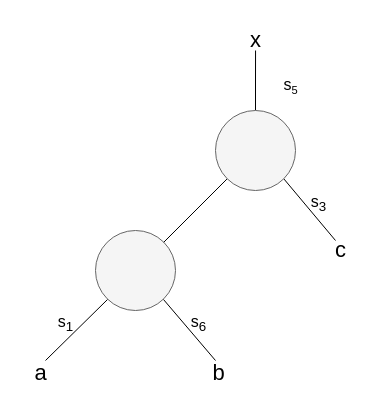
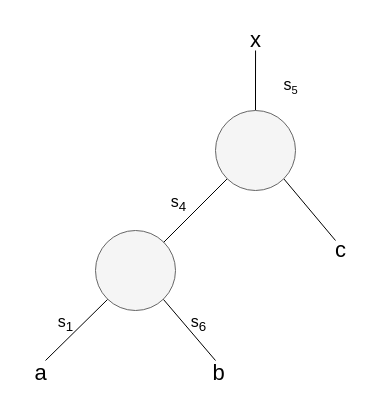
  <mxCell id="0" />
  <mxCell id="1" parent="0" />
  <mxCell id="2" value="" style="ellipse;whiteSpace=wrap;html=1;aspect=fixed;fillColor=#f5f5f5;fontColor=#333333;strokeColor=#666666;" vertex="1" parent="1"><mxGeometry x="95" y="230" width="80" height="80" as="geometry" /></mxCell>
  <mxCell id="3" style="rounded=0;orthogonalLoop=1;jettySize=auto;html=1;exitX=0;exitY=1;exitDx=0;exitDy=0;entryX=1;entryY=0;entryDx=0;entryDy=0;startArrow=none;startFill=0;strokeColor=default;endArrow=none;endFill=0;" edge="1" parent="1" source="6" target="2"><mxGeometry relative="1" as="geometry" /></mxCell>
  <mxCell id="4" style="rounded=0;orthogonalLoop=1;jettySize=auto;html=1;exitX=1;exitY=1;exitDx=0;exitDy=0;endArrow=none;endFill=0;" edge="1" parent="1" source="6"><mxGeometry relative="1" as="geometry"><mxPoint x="335" y="240" as="targetPoint" /></mxGeometry></mxCell>
  <mxCell id="5" style="edgeStyle=orthogonalEdgeStyle;rounded=0;orthogonalLoop=1;jettySize=auto;html=1;exitX=0.5;exitY=0;exitDx=0;exitDy=0;endArrow=none;endFill=0;" edge="1" parent="1" source="6"><mxGeometry relative="1" as="geometry"><mxPoint x="255.061" y="50" as="targetPoint" /></mxGeometry></mxCell>
  <mxCell id="6" value="" style="ellipse;whiteSpace=wrap;html=1;aspect=fixed;fillColor=#f5f5f5;fontColor=#333333;strokeColor=#666666;" vertex="1" parent="1"><mxGeometry x="215" y="110" width="80" height="80" as="geometry" /></mxCell>
  <mxCell id="7" value="&lt;font style=&quot;font-size: 22px;&quot;&gt;c&lt;/font&gt;" style="text;html=1;align=center;verticalAlign=middle;resizable=0;points=[];autosize=1;strokeColor=none;fillColor=none;" vertex="1" parent="1"><mxGeometry x="325" y="230" width="30" height="40" as="geometry" /></mxCell>
  <mxCell id="8" style="rounded=0;orthogonalLoop=1;jettySize=auto;html=1;exitX=0;exitY=1;exitDx=0;exitDy=0;startArrow=none;startFill=0;strokeColor=default;endArrow=none;endFill=0;" edge="1" parent="1"><mxGeometry relative="1" as="geometry"><mxPoint x="107" y="299" as="sourcePoint" /><mxPoint x="45" y="360" as="targetPoint" /></mxGeometry></mxCell>
  <mxCell id="9" style="rounded=0;orthogonalLoop=1;jettySize=auto;html=1;exitX=1;exitY=1;exitDx=0;exitDy=0;endArrow=none;endFill=0;" edge="1" parent="1"><mxGeometry relative="1" as="geometry"><mxPoint x="215" y="360" as="targetPoint" /><mxPoint x="163" y="299" as="sourcePoint" /></mxGeometry></mxCell>
  <mxCell id="10" value="&lt;font style=&quot;font-size: 22px;&quot;&gt;a&lt;/font&gt;" style="text;html=1;align=center;verticalAlign=middle;resizable=0;points=[];autosize=1;strokeColor=none;fillColor=none;" vertex="1" parent="1"><mxGeometry x="20" y="353" width="40" height="40" as="geometry" /></mxCell>
  <mxCell id="11" value="&lt;font style=&quot;font-size: 22px;&quot;&gt;b&lt;/font&gt;" style="text;html=1;align=center;verticalAlign=middle;resizable=0;points=[];autosize=1;strokeColor=none;fillColor=none;" vertex="1" parent="1"><mxGeometry x="198" y="353" width="40" height="40" as="geometry" /></mxCell>
  <mxCell id="12" value="&lt;font style=&quot;font-size: 16px;&quot;&gt;s&lt;sub&gt;1&lt;/sub&gt;&lt;/font&gt;" style="text;html=1;align=center;verticalAlign=middle;resizable=0;points=[];autosize=1;strokeColor=none;fillColor=none;" vertex="1" parent="1"><mxGeometry x="45" y="303" width="40" height="40" as="geometry" /></mxCell>
  <mxCell id="13" value="&lt;font style=&quot;font-size: 16px;&quot;&gt;s&lt;sub&gt;6&lt;/sub&gt;&lt;/font&gt;" style="text;html=1;align=center;verticalAlign=middle;resizable=0;points=[];autosize=1;strokeColor=none;fillColor=none;" vertex="1" parent="1"><mxGeometry x="178" y="303" width="40" height="40" as="geometry" /></mxCell>
- <mxCell id="14" value="&lt;font style=&quot;font-size: 16px;&quot;&gt;s&lt;sub&gt;3&lt;/sub&gt;&lt;/font&gt;" style="text;html=1;align=center;verticalAlign=middle;resizable=0;points=[];autosize=1;strokeColor=none;fillColor=none;" vertex="1" parent="1"><mxGeometry x="298" y="183" width="40" height="40" as="geometry" /></mxCell>
+ <mxCell id="15" value="&lt;font style=&quot;font-size: 16px;&quot;&gt;&lt;font style=&quot;font-size: 16px;&quot;&gt;s&lt;/font&gt;&lt;font style=&quot;font-size: 16px;&quot;&gt;&lt;sub style=&quot;&quot;&gt;4&lt;/sub&gt;&lt;/font&gt;&lt;/font&gt;" style="text;html=1;align=center;verticalAlign=middle;resizable=0;points=[];autosize=1;strokeColor=none;fillColor=none;" vertex="1" parent="1"><mxGeometry x="158" y="183" width="40" height="40" as="geometry" /></mxCell>
  <mxCell id="16" value="&lt;font style=&quot;&quot;&gt;&lt;font style=&quot;font-size: 16px;&quot;&gt;s&lt;/font&gt;&lt;font style=&quot;font-size: 13.333px;&quot;&gt;&lt;sub&gt;5&lt;/sub&gt;&lt;/font&gt;&lt;/font&gt;" style="text;html=1;align=center;verticalAlign=middle;resizable=0;points=[];autosize=1;strokeColor=none;fillColor=none;" vertex="1" parent="1"><mxGeometry x="270" y="70" width="40" height="30" as="geometry" /></mxCell>
  <mxCell id="17" value="&lt;font style=&quot;font-size: 22px;&quot;&gt;x&lt;/font&gt;" style="text;html=1;align=center;verticalAlign=middle;resizable=0;points=[];autosize=1;strokeColor=none;fillColor=none;" vertex="1" parent="1"><mxGeometry x="240" y="20" width="30" height="40" as="geometry" /></mxCell>
